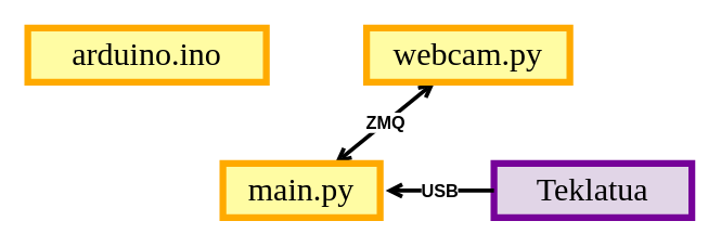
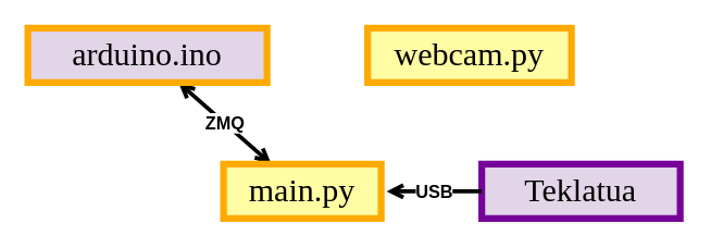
  <mxCell id="0" />
  <mxCell id="1" parent="0" />
- <mxCell id="2" value="ZMQ" style="edgeStyle=none;sketch=0;orthogonalLoop=1;jettySize=auto;html=1;startSize=6;sourcePerimeterSpacing=0;endArrow=open;endFill=0;endSize=6;targetPerimeterSpacing=0;strokeWidth=3;fontSize=13;startArrow=open;startFill=0;horizontal=1;verticalAlign=middle;fontStyle=1" edge="1" parent="1" source="3" target="6"><mxGeometry relative="1" as="geometry" /></mxCell>
+ <mxCell id="2" value="ZMQ" style="edgeStyle=none;sketch=0;orthogonalLoop=1;jettySize=auto;html=1;startSize=6;sourcePerimeterSpacing=0;endArrow=open;endFill=0;endSize=6;targetPerimeterSpacing=0;strokeWidth=3;fontSize=13;startArrow=open;startFill=0;horizontal=1;verticalAlign=middle;fontStyle=1;" edge="1" parent="1" source="3" target="7"><mxGeometry relative="1" as="geometry" /></mxCell>
  <mxCell id="3" value="&lt;h1&gt;&lt;font face=&quot;Lucida Console&quot;&gt;&lt;span style=&quot;font-weight: normal&quot;&gt;main.py&lt;/span&gt;&lt;/font&gt;&lt;/h1&gt;" style="rounded=0;whiteSpace=wrap;html=1;strokeWidth=5;glass=0;sketch=0;shadow=0;strokeColor=#FFAA00;fillColor=#FFFCA3;" parent="1" vertex="1"><mxGeometry x="164" y="120" width="116" height="40" as="geometry" /></mxCell>
- <mxCell id="4" value="&lt;h1&gt;&lt;font face=&quot;Lucida Console&quot;&gt;&lt;span style=&quot;font-weight: normal&quot;&gt;Teklatua&lt;/span&gt;&lt;/font&gt;&lt;/h1&gt;" style="rounded=0;whiteSpace=wrap;html=1;strokeWidth=5;glass=0;sketch=0;shadow=0;fillColor=#e1d5e7;strokeColor=#760299;" vertex="1" parent="1"><mxGeometry x="364" y="120" width="146" height="40" as="geometry" /></mxCell>
+ <mxCell id="4" value="&lt;h1&gt;&lt;font face=&quot;Lucida Console&quot;&gt;&lt;span style=&quot;font-weight: normal&quot;&gt;Teklatua&lt;/span&gt;&lt;/font&gt;&lt;/h1&gt;" style="rounded=0;whiteSpace=wrap;html=1;strokeWidth=5;glass=0;sketch=0;shadow=0;fillColor=#e1d5e7;strokeColor=#760299;" vertex="1" parent="1"><mxGeometry x="354" y="120" width="146" height="40" as="geometry" /></mxCell>
  <mxCell id="5" value="&lt;span style=&quot;font-size: 13px;&quot;&gt;USB&lt;/span&gt;" style="endArrow=open;html=1;exitX=0;exitY=0.5;exitDx=0;exitDy=0;entryX=1;entryY=0.5;entryDx=0;entryDy=0;strokeWidth=3;endFill=0;targetPerimeterSpacing=0;sourcePerimeterSpacing=0;endSize=6;startSize=6;jumpStyle=none;sketch=0;verticalAlign=middle;fontSize=13;horizontal=1;fontStyle=1" edge="1" parent="1" source="4"><mxGeometry width="50" height="50" relative="1" as="geometry"><mxPoint x="140" y="260" as="sourcePoint" /><mxPoint x="284" y="140" as="targetPoint" /><Array as="points" /></mxGeometry></mxCell>
  <mxCell id="6" value="&lt;h1&gt;&lt;font face=&quot;Lucida Console&quot;&gt;&lt;span style=&quot;font-weight: normal&quot;&gt;webcam.py&lt;/span&gt;&lt;/font&gt;&lt;/h1&gt;" style="rounded=0;whiteSpace=wrap;html=1;strokeWidth=5;glass=0;sketch=0;shadow=0;strokeColor=#FFAA00;fillColor=#FFFCA3;" vertex="1" parent="1"><mxGeometry x="270" y="20" width="150" height="40" as="geometry" /></mxCell>
- <mxCell id="7" value="&lt;h1&gt;&lt;font face=&quot;Lucida Console&quot;&gt;&lt;span style=&quot;font-weight: normal&quot;&gt;arduino.ino&lt;/span&gt;&lt;/font&gt;&lt;/h1&gt;" style="rounded=0;whiteSpace=wrap;html=1;strokeWidth=5;glass=0;sketch=0;shadow=0;strokeColor=#FFAA00;fillColor=#FFFCA3;" vertex="1" parent="1"><mxGeometry x="20" y="20" width="176" height="40" as="geometry" /></mxCell>
+ <mxCell id="7" value="&lt;h1&gt;&lt;font face=&quot;Lucida Console&quot;&gt;&lt;span style=&quot;font-weight: normal&quot;&gt;arduino.ino&lt;/span&gt;&lt;/font&gt;&lt;/h1&gt;" style="rounded=0;whiteSpace=wrap;html=1;strokeWidth=5;glass=0;sketch=0;shadow=0;strokeColor=#FFAA00;fillColor=#e1d5e7;" vertex="1" parent="1"><mxGeometry x="20" y="20" width="176" height="40" as="geometry" /></mxCell>
